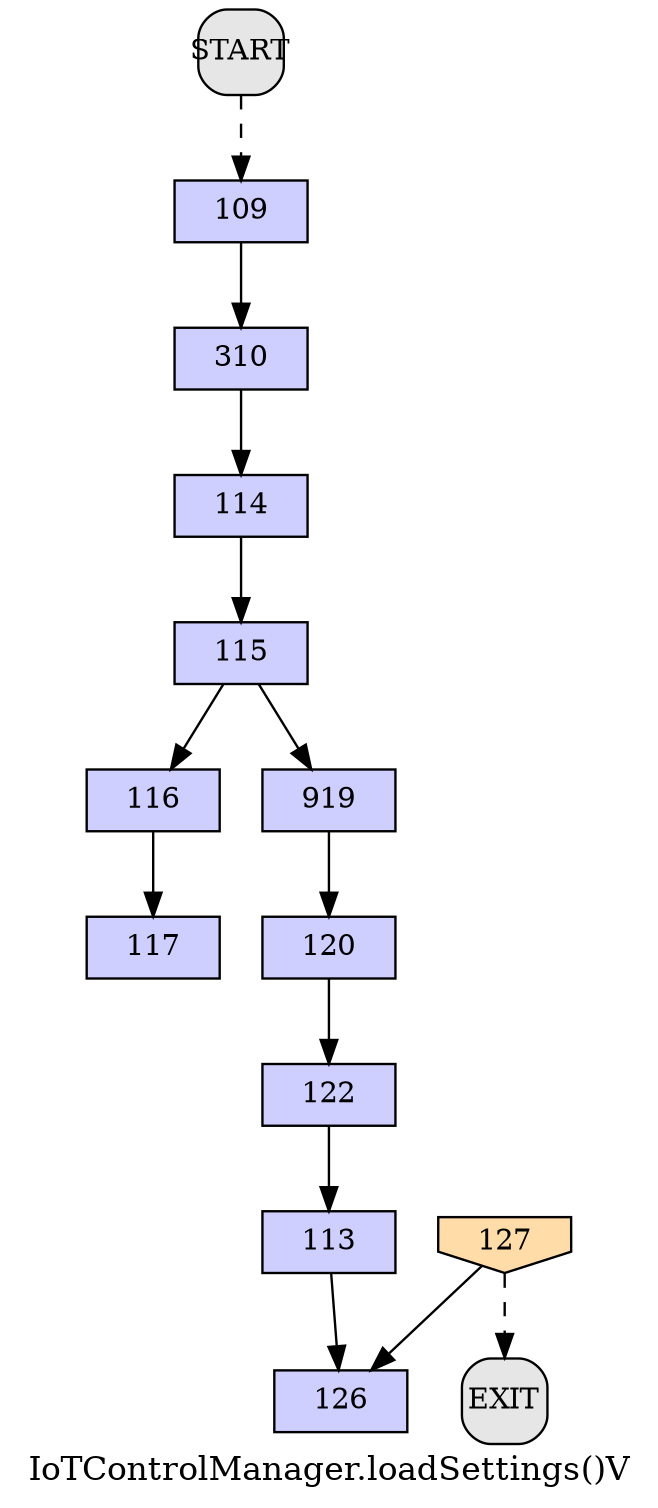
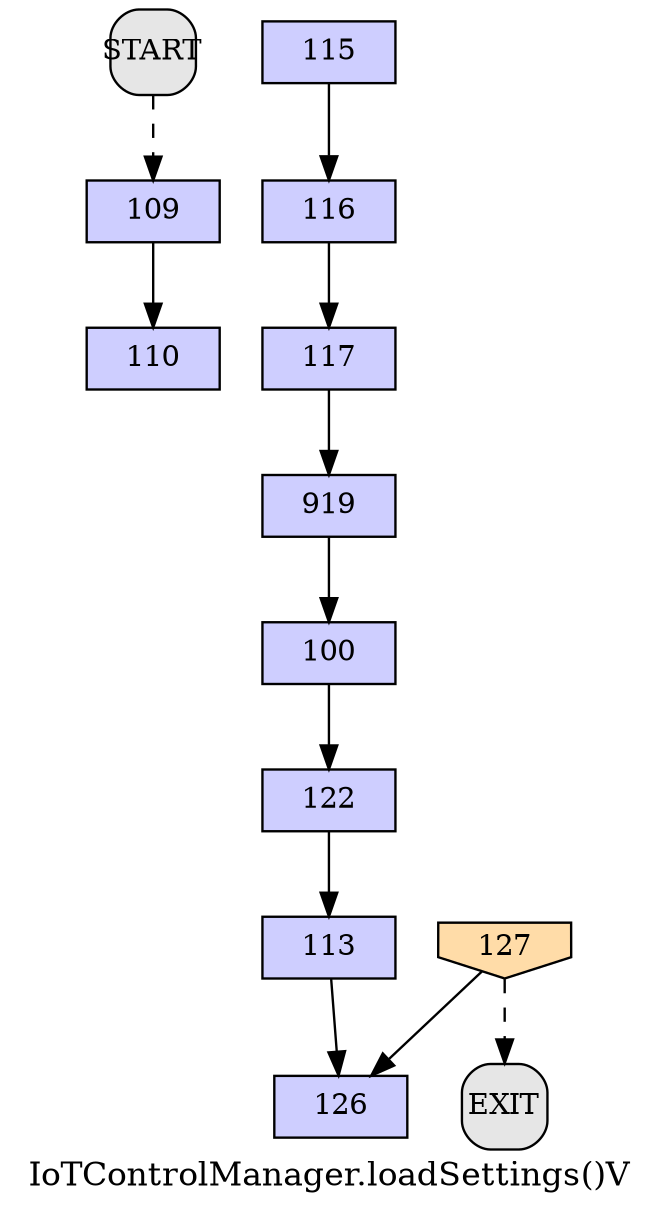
  digraph {
    label="IoTControlManager.loadSettings()V"
    node [fillcolor="#CECEFF" fixedsize=true fontsize=12 shape=box style=filled]
    edge [style=solid]
    n1 [height=0.36 label=109 width=0.78]
-   n2 [height=0.36 label=310 width=0.78]
-   n3 [height=0.36 label=114 width=0.78]
+   n2 [height=0.36 label=110 width=0.78]
    n4 [height=0.36 label=115 width=0.78]
    n5 [height=0.36 label=116 width=0.78]
    n6 [height=0.36 label=117 width=0.78]
    n7 [height=0.36 label=919 width=0.78]
-   n8 [height=0.36 label=120 width=0.78]
+   n8 [height=0.36 label=100 width=0.78]
    n9 [height=0.36 label=122 width=0.78]
    n10 [height=0.36 label=113 width=0.78]
    n11 [height=0.36 label=126 width=0.78]
    n12 [fillcolor="#FFDCA8" height=0.36 label=127 shape=invhouse width=0.78]
    n13 [fillcolor="#E6E6E6" height=0.5 label=EXIT style="filled, rounded" width=0.5]
    n14 [fillcolor="#E6E6E6" height=0.5 label=START style="filled, rounded" width=0.5]
    n1 -> n2
-   n2 -> n3
-   n3 -> n4
    n4 -> n5
    n5 -> n6
-   n4 -> n7
+   n6 -> n7
    n7 -> n8
    n8 -> n9
    n9 -> n10
    n10 -> n11
    n12 -> n11
    n12 -> n13 [style=dashed]
    n14 -> n1 [style=dashed]
  }
